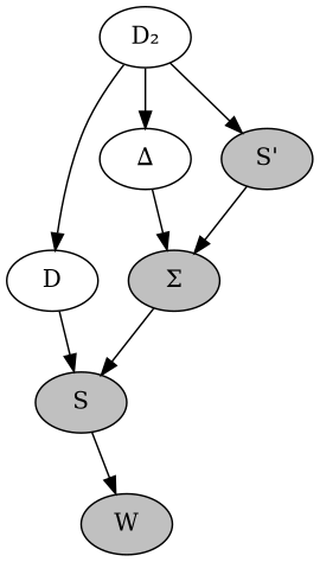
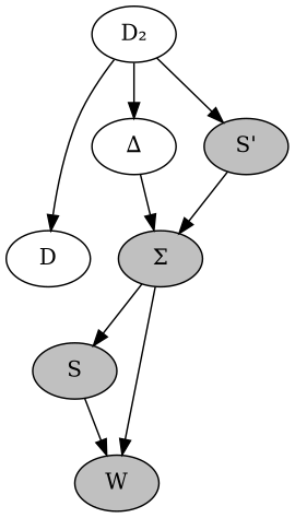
  digraph {
    node [fillcolor=gray style=filled]
    S
    W
    D [fillcolor="" style=""]
    "Σ"
    "∆" [fillcolor="" style=""]
    "S'"
    "D₂" [fillcolor="" style=""]
    S -> W
-   D -> S
    "Σ" -> S
+   "Σ" -> W
    "∆" -> "Σ"
    "S'" -> "Σ"
    "D₂" -> D
    "D₂" -> "∆"
    "D₂" -> "S'"
  }
